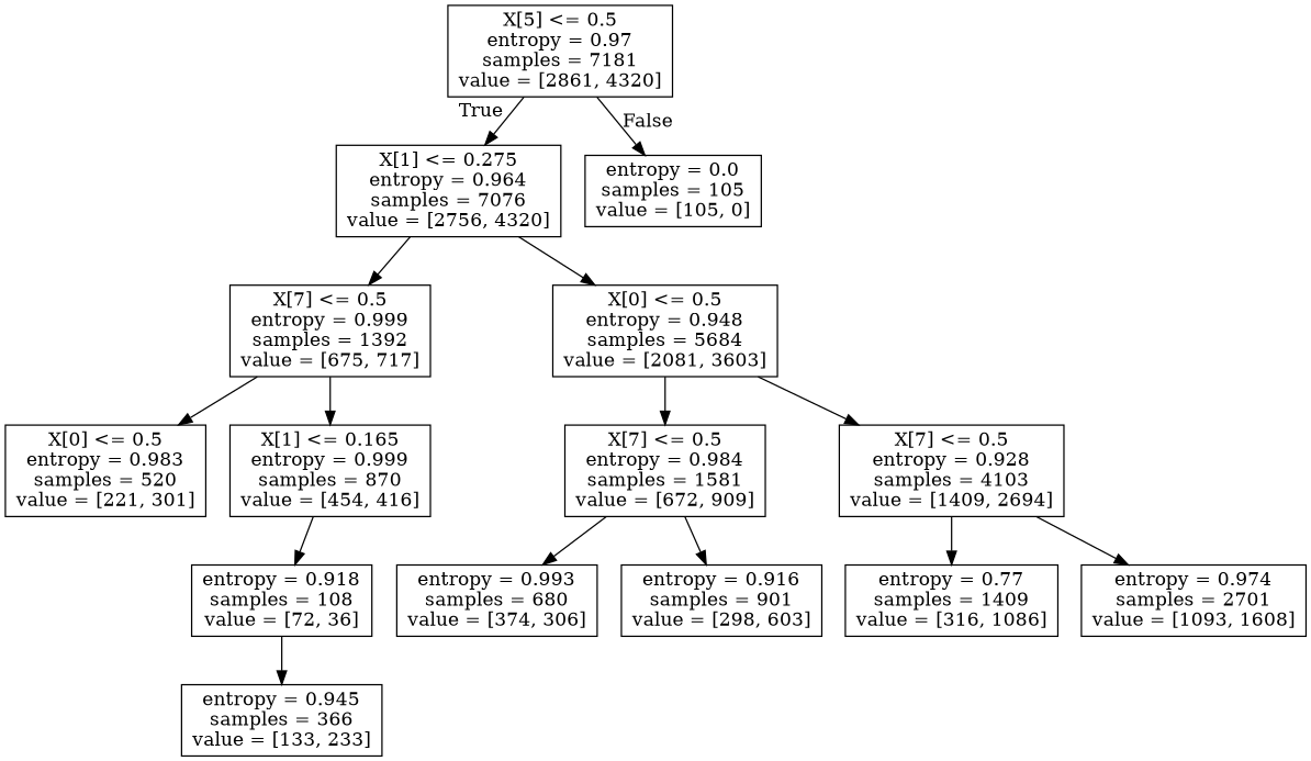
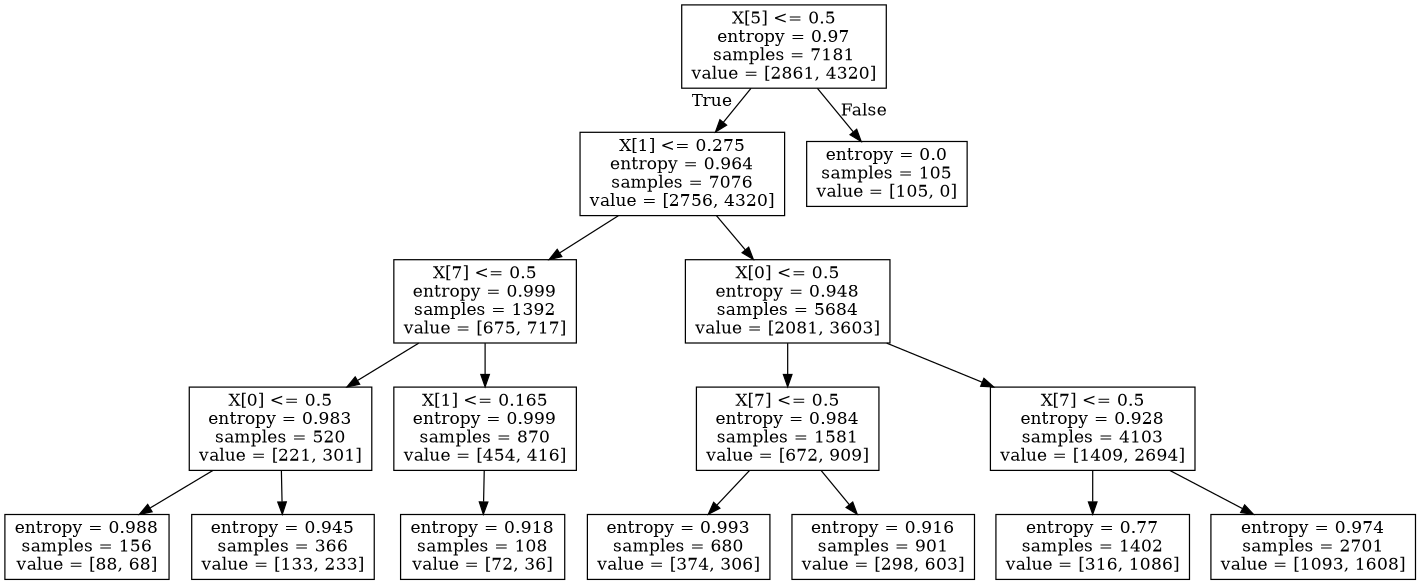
  digraph {
    node [shape=box]
    n1 [label="X[5] <= 0.5\nentropy = 0.97\nsamples = 7181\nvalue = [2861, 4320]"]
    n2 [label="X[1] <= 0.275\nentropy = 0.964\nsamples = 7076\nvalue = [2756, 4320]"]
    n3 [label="entropy = 0.0\nsamples = 105\nvalue = [105, 0]"]
    n4 [label="X[7] <= 0.5\nentropy = 0.999\nsamples = 1392\nvalue = [675, 717]"]
    n5 [label="X[0] <= 0.5\nentropy = 0.948\nsamples = 5684\nvalue = [2081, 3603]"]
    n6 [label="X[0] <= 0.5\nentropy = 0.983\nsamples = 520\nvalue = [221, 301]"]
    n7 [label="X[1] <= 0.165\nentropy = 0.999\nsamples = 870\nvalue = [454, 416]"]
    n8 [label="X[7] <= 0.5\nentropy = 0.984\nsamples = 1581\nvalue = [672, 909]"]
    n9 [label="X[7] <= 0.5\nentropy = 0.928\nsamples = 4103\nvalue = [1409, 2694]"]
+   n10 [label="entropy = 0.988\nsamples = 156\nvalue = [88, 68]"]
    n11 [label="entropy = 0.945\nsamples = 366\nvalue = [133, 233]"]
    n12 [label="entropy = 0.918\nsamples = 108\nvalue = [72, 36]"]
    n13 [label="entropy = 0.993\nsamples = 680\nvalue = [374, 306]"]
    n14 [label="entropy = 0.916\nsamples = 901\nvalue = [298, 603]"]
-   n15 [label="entropy = 0.77\nsamples = 1409\nvalue = [316, 1086]"]
+   n15 [label="entropy = 0.77\nsamples = 1402\nvalue = [316, 1086]"]
    n16 [label="entropy = 0.974\nsamples = 2701\nvalue = [1093, 1608]"]
    n1 -> n2 [headlabel=True labelangle=45 labeldistance=2.5]
    n1 -> n3 [headlabel=False labelangle=-45 labeldistance=2.5]
    n2 -> n4
    n2 -> n5
    n4 -> n6
    n4 -> n7
    n5 -> n8
    n5 -> n9
-   n12 -> n11
+   n6 -> n10
+   n6 -> n11
    n7 -> n12
    n8 -> n13
    n8 -> n14
    n9 -> n15
    n9 -> n16
  }
